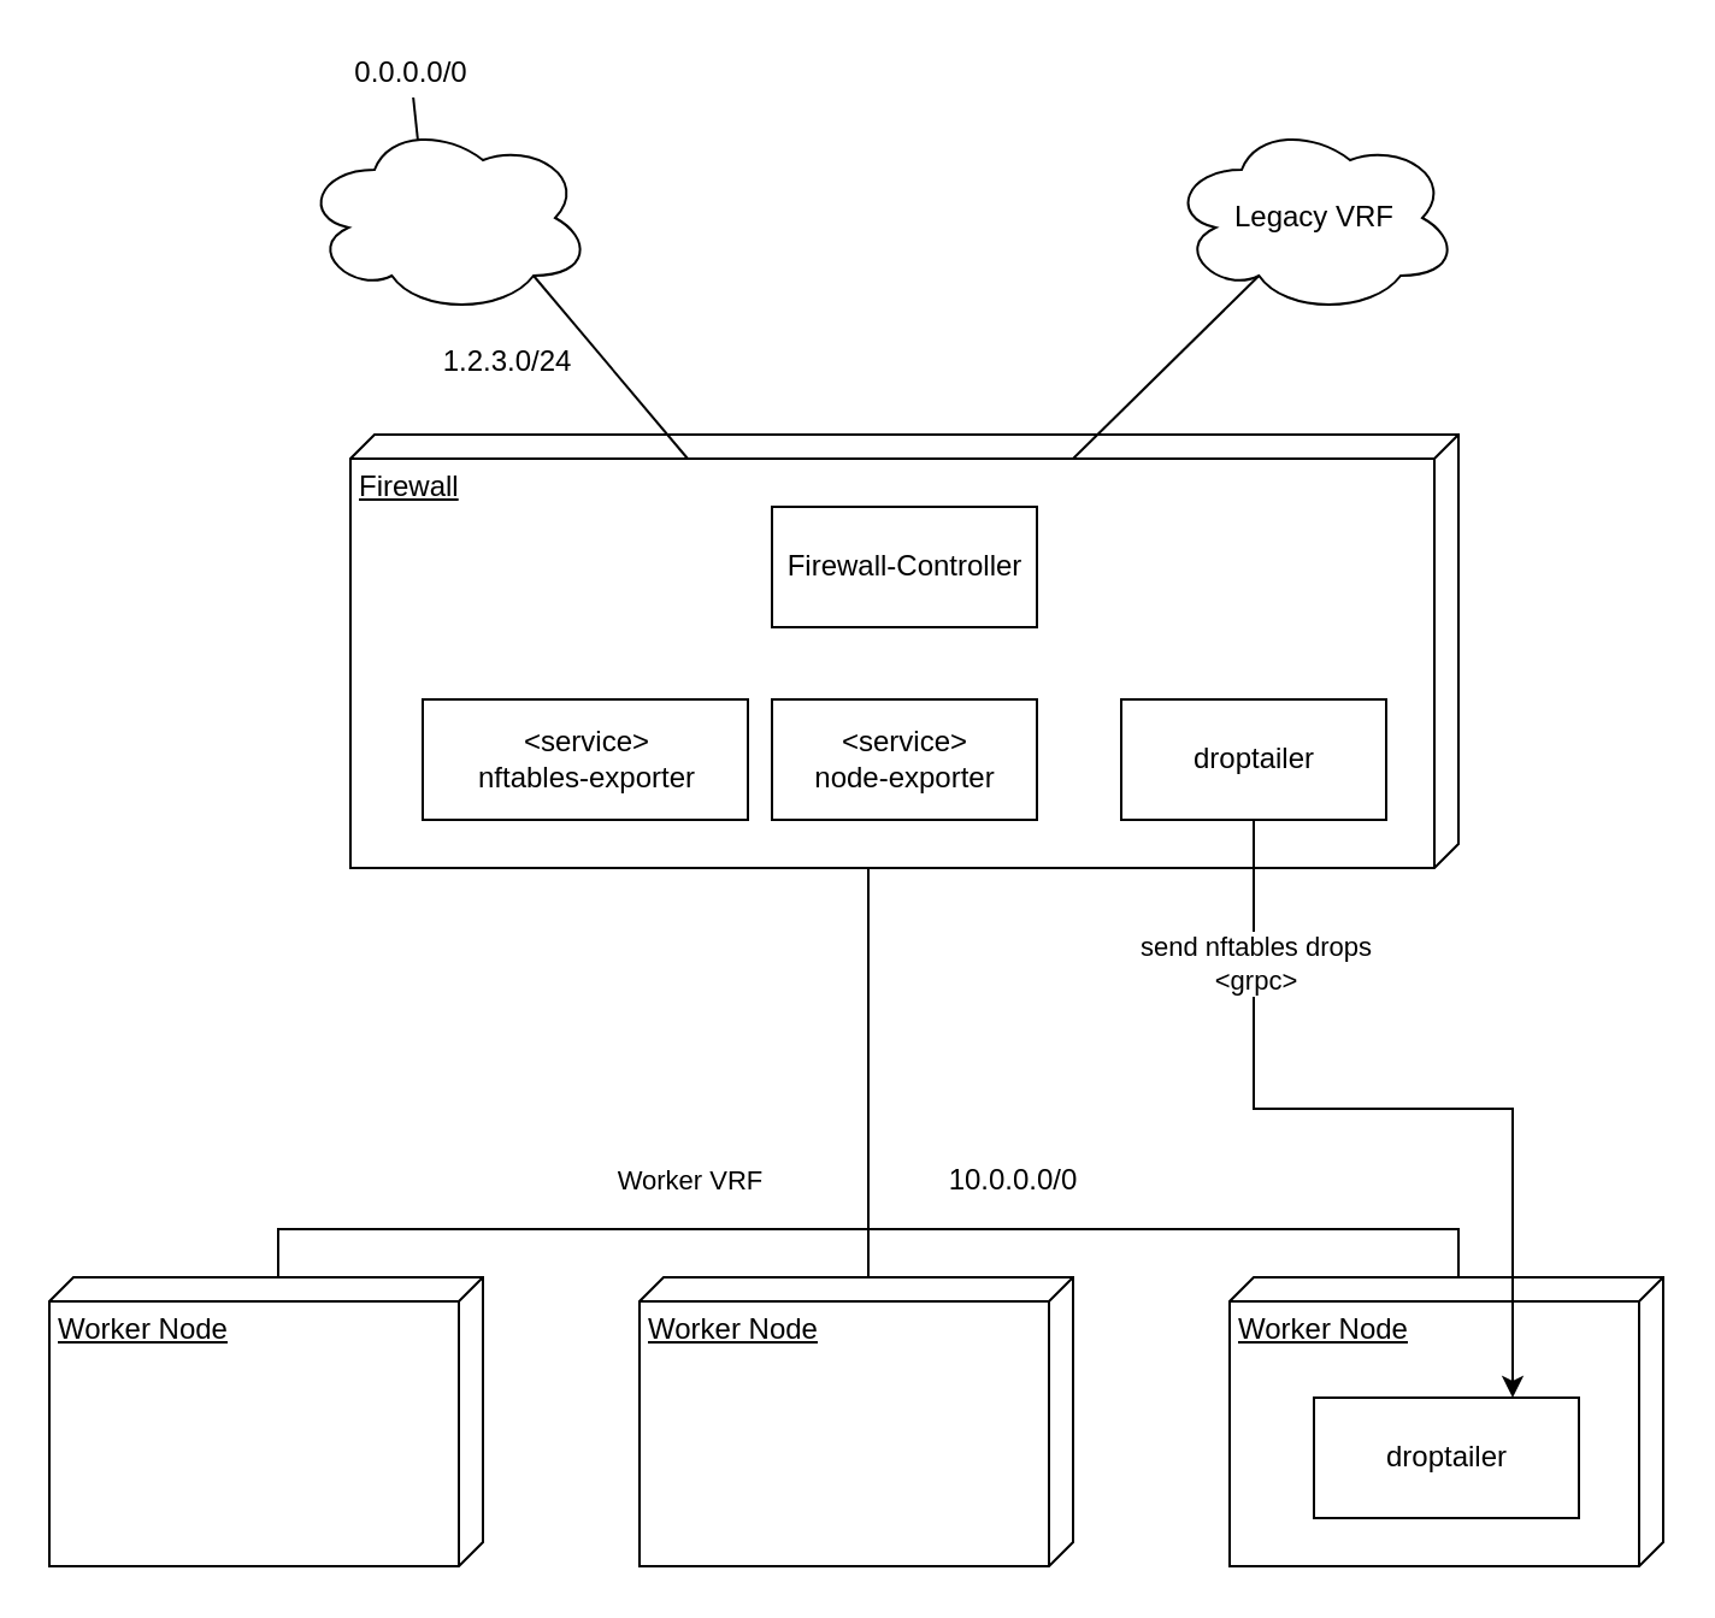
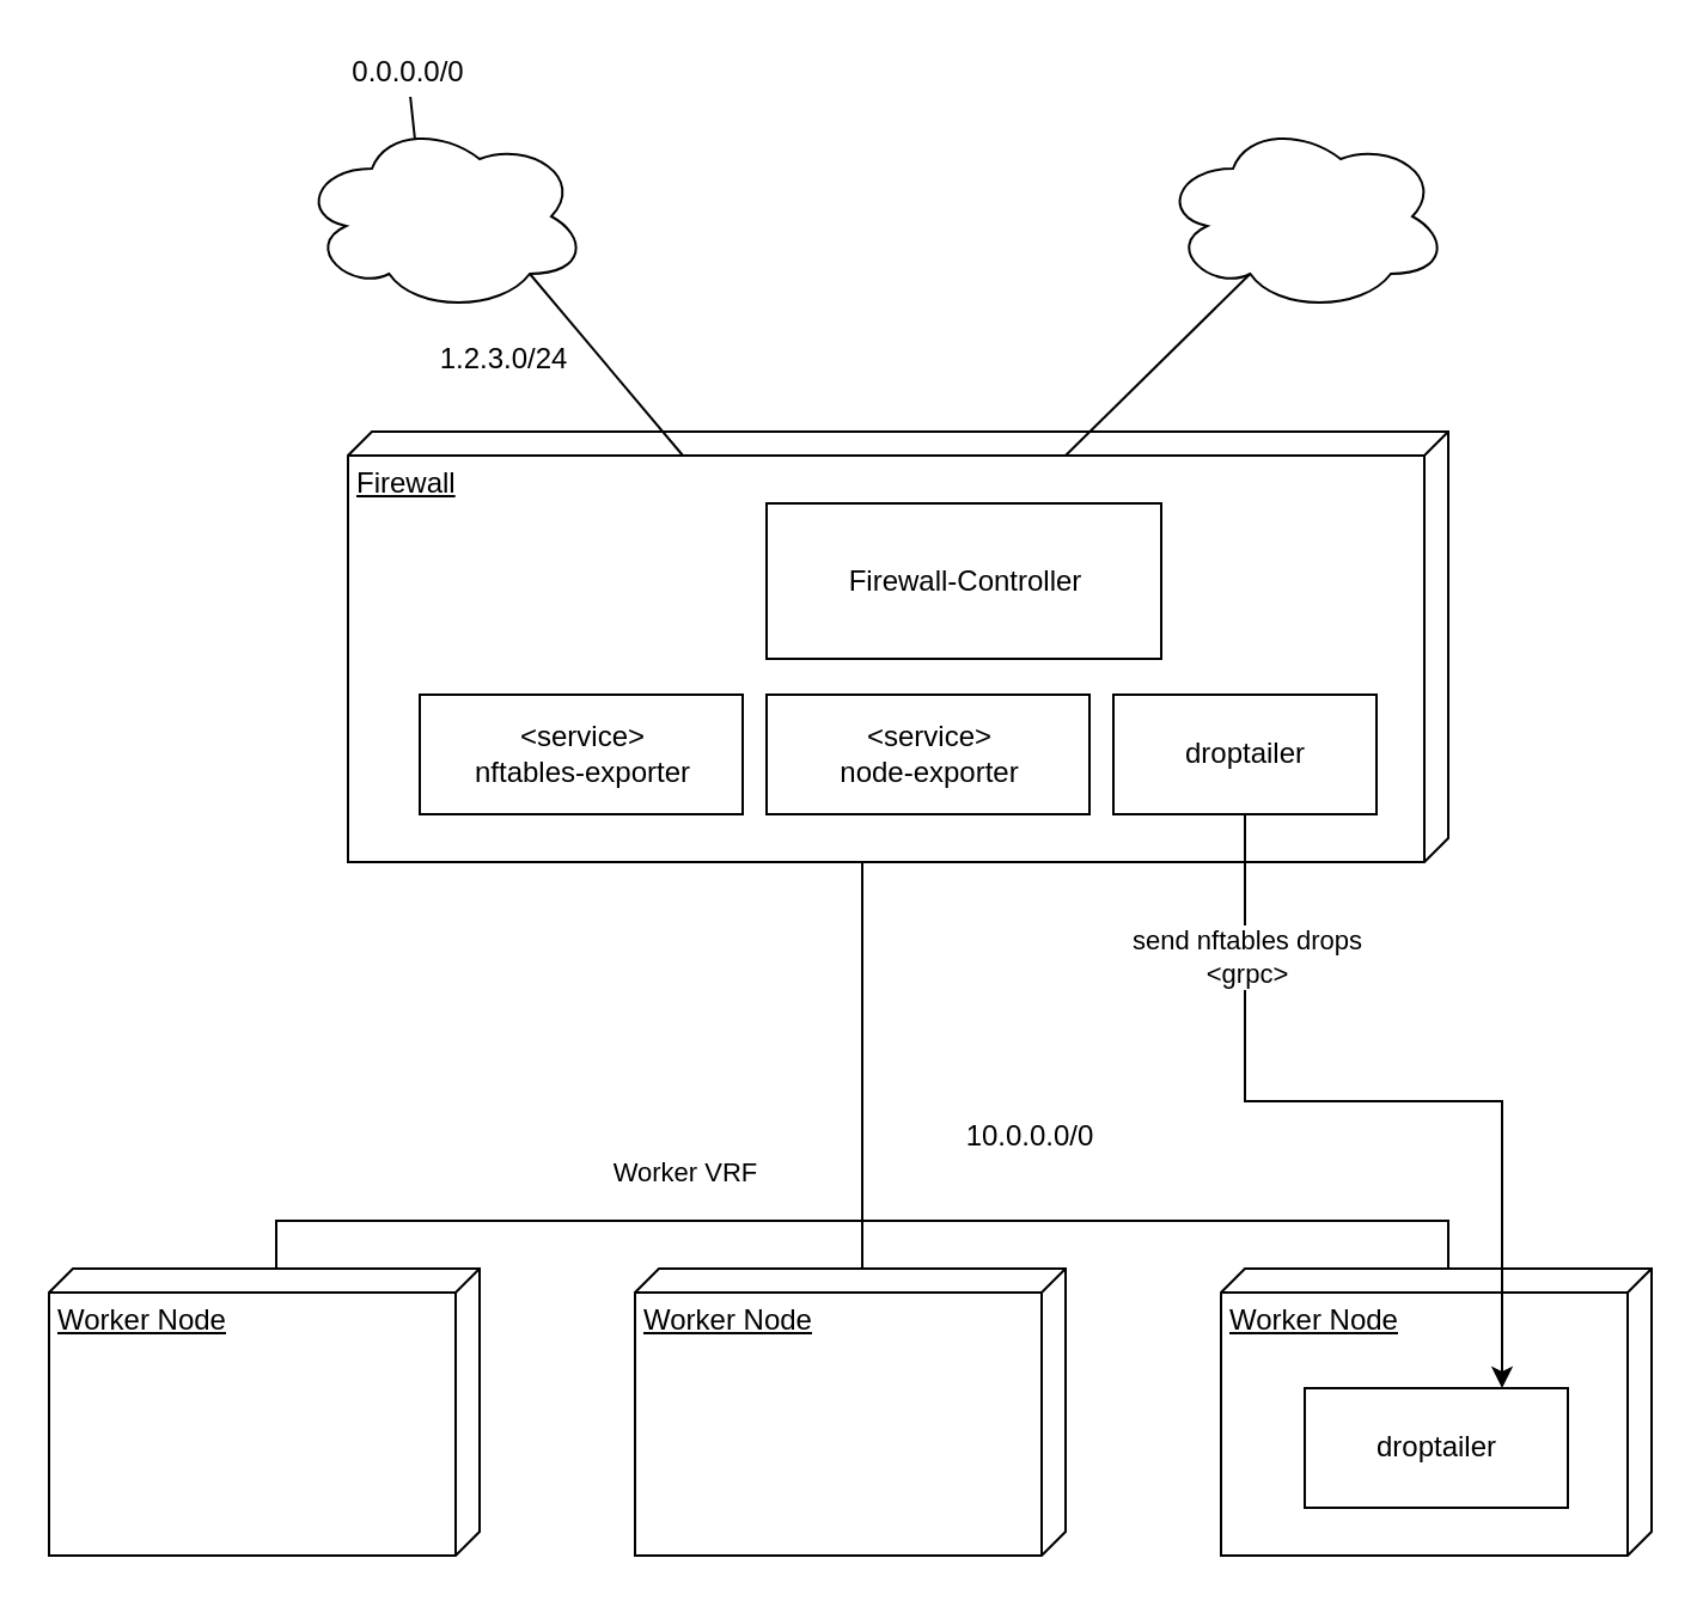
  <mxCell id="0" />
  <mxCell id="1" parent="0" />
  <mxCell id="2" value="Worker Node" style="verticalAlign=top;align=left;spacingTop=8;spacingLeft=2;spacingRight=12;shape=cube;size=10;direction=south;fontStyle=4;html=1;" vertex="1" parent="1"><mxGeometry x="20" y="530" width="180" height="120" as="geometry" /></mxCell>
  <mxCell id="3" value="Firewall" style="verticalAlign=top;align=left;spacingTop=8;spacingLeft=2;spacingRight=12;shape=cube;size=10;direction=south;fontStyle=4;html=1;" vertex="1" parent="1"><mxGeometry x="145" y="180" width="460" height="180" as="geometry" /></mxCell>
  <mxCell id="4" style="edgeStyle=orthogonalEdgeStyle;rounded=0;orthogonalLoop=1;jettySize=auto;html=1;exitX=0;exitY=0;exitDx=180;exitDy=185;endArrow=none;endFill=0;exitPerimeter=0;entryX=0;entryY=0;entryDx=0;entryDy=85;entryPerimeter=0;" parent="1" source="3" target="2" edge="1"><mxGeometry relative="1" as="geometry"><mxPoint x="190" y="540" as="targetPoint" /><Array as="points"><mxPoint x="360" y="360" /><mxPoint x="360" y="510" /><mxPoint x="115" y="510" /></Array></mxGeometry></mxCell>
  <mxCell id="5" value="Worker VRF" style="edgeLabel;html=1;align=center;verticalAlign=middle;resizable=0;points=[];" parent="4" vertex="1" connectable="0"><mxGeometry x="0.319" relative="1" as="geometry"><mxPoint x="28.1" y="-20.03" as="offset" /></mxGeometry></mxCell>
  <mxCell id="6" style="edgeStyle=none;rounded=0;orthogonalLoop=1;jettySize=auto;html=1;entryX=0.31;entryY=0.8;entryDx=0;entryDy=0;entryPerimeter=0;endArrow=none;endFill=0;" parent="1" target="12" edge="1"><mxGeometry relative="1" as="geometry"><mxPoint x="445" y="190" as="sourcePoint" /></mxGeometry></mxCell>
- <mxCell id="7" value="Firewall-Controller" style="html=1;" parent="1" vertex="1"><mxGeometry x="320" y="210" width="110" height="50" as="geometry" /></mxCell>
+ <mxCell id="7" value="Firewall-Controller" style="html=1;" parent="1" vertex="1"><mxGeometry x="320" y="210" width="165" height="65" as="geometry" /></mxCell>
  <mxCell id="8" style="edgeStyle=orthogonalEdgeStyle;rounded=0;orthogonalLoop=1;jettySize=auto;html=1;exitX=0;exitY=0;exitDx=0;exitDy=85;endArrow=none;endFill=0;exitPerimeter=0;" parent="1" source="21" edge="1"><mxGeometry relative="1" as="geometry"><mxPoint x="360" y="555" as="sourcePoint" /><mxPoint x="360" y="360" as="targetPoint" /></mxGeometry></mxCell>
  <mxCell id="9" style="edgeStyle=orthogonalEdgeStyle;rounded=0;orthogonalLoop=1;jettySize=auto;html=1;exitX=0;exitY=0;exitDx=0;exitDy=85;endArrow=none;endFill=0;exitPerimeter=0;" parent="1" source="22" edge="1"><mxGeometry relative="1" as="geometry"><mxPoint x="360" y="360" as="targetPoint" /><mxPoint x="530" y="555" as="sourcePoint" /><Array as="points"><mxPoint x="605" y="510" /><mxPoint x="360" y="510" /></Array></mxGeometry></mxCell>
  <mxCell id="10" style="edgeStyle=none;rounded=0;orthogonalLoop=1;jettySize=auto;html=1;exitX=0.8;exitY=0.8;exitDx=0;exitDy=0;exitPerimeter=0;endArrow=none;endFill=0;" parent="1" source="11" edge="1"><mxGeometry relative="1" as="geometry"><mxPoint x="285" y="190" as="targetPoint" /></mxGeometry></mxCell>
  <mxCell id="11" value="" style="ellipse;shape=cloud;whiteSpace=wrap;html=1;" parent="1" vertex="1"><mxGeometry x="125" y="50" width="120" height="80" as="geometry" /></mxCell>
  <mxCell id="12" value="" style="ellipse;shape=cloud;whiteSpace=wrap;html=1;" parent="1" vertex="1"><mxGeometry x="485" y="50" width="120" height="80" as="geometry" /></mxCell>
- <mxCell id="13" value="Legacy VRF" style="text;html=1;align=center;verticalAlign=middle;resizable=0;points=[];autosize=1;" parent="1" vertex="1"><mxGeometry x="505" y="80" width="80" height="20" as="geometry" /></mxCell>
  <mxCell id="14" value="1.2.3.0/24" style="text;html=1;align=center;verticalAlign=middle;resizable=0;points=[];autosize=1;" parent="1" vertex="1"><mxGeometry x="175" y="140" width="70" height="20" as="geometry" /></mxCell>
- <mxCell id="15" value="10.0.0.0/0" style="text;html=1;align=center;verticalAlign=middle;resizable=0;points=[];autosize=1;" parent="1" vertex="1"><mxGeometry x="385" y="480" width="70" height="20" as="geometry" /></mxCell>
+ <mxCell id="15" value="10.0.0.0/0" style="text;html=1;align=center;verticalAlign=middle;resizable=0;points=[];autosize=1;" parent="1" vertex="1"><mxGeometry x="395" y="465" width="70" height="20" as="geometry" /></mxCell>
  <mxCell id="16" style="edgeStyle=none;rounded=0;orthogonalLoop=1;jettySize=auto;html=1;entryX=0.4;entryY=0.1;entryDx=0;entryDy=0;entryPerimeter=0;endArrow=none;endFill=0;" parent="1" source="17" target="11" edge="1"><mxGeometry relative="1" as="geometry" /></mxCell>
  <mxCell id="17" value="0.0.0.0/0" style="text;html=1;align=center;verticalAlign=middle;resizable=0;points=[];autosize=1;" parent="1" vertex="1"><mxGeometry x="140" y="20" width="60" height="20" as="geometry" /></mxCell>
  <mxCell id="18" value="&amp;lt;service&amp;gt;&lt;br&gt;nftables-exporter" style="html=1;" vertex="1" parent="1"><mxGeometry x="175" y="290" width="135" height="50" as="geometry" /></mxCell>
- <mxCell id="19" value="&amp;lt;service&amp;gt;&lt;br&gt;node-exporter" style="html=1;" vertex="1" parent="1"><mxGeometry x="320" y="290" width="110" height="50" as="geometry" /></mxCell>
+ <mxCell id="19" value="&amp;lt;service&amp;gt;&lt;br&gt;node-exporter" style="html=1;" vertex="1" parent="1"><mxGeometry x="320" y="290" width="135" height="50" as="geometry" /></mxCell>
  <mxCell id="20" value="droptailer" style="html=1;" vertex="1" parent="1"><mxGeometry x="465" y="290" width="110" height="50" as="geometry" /></mxCell>
  <mxCell id="21" value="Worker Node" style="verticalAlign=top;align=left;spacingTop=8;spacingLeft=2;spacingRight=12;shape=cube;size=10;direction=south;fontStyle=4;html=1;" vertex="1" parent="1"><mxGeometry x="265" y="530" width="180" height="120" as="geometry" /></mxCell>
  <mxCell id="22" value="Worker Node" style="verticalAlign=top;align=left;spacingTop=8;spacingLeft=2;spacingRight=12;shape=cube;size=10;direction=south;fontStyle=4;html=1;" vertex="1" parent="1"><mxGeometry x="510" y="530" width="180" height="120" as="geometry" /></mxCell>
  <mxCell id="23" value="droptailer" style="html=1;" vertex="1" parent="1"><mxGeometry x="545" y="580" width="110" height="50" as="geometry" /></mxCell>
  <mxCell id="24" style="edgeStyle=orthogonalEdgeStyle;rounded=0;orthogonalLoop=1;jettySize=auto;html=1;entryX=0.75;entryY=0;entryDx=0;entryDy=0;" edge="1" parent="1" source="20" target="23"><mxGeometry relative="1" as="geometry" /></mxCell>
  <mxCell id="25" value="send nftables drops&lt;br&gt;&amp;lt;grpc&amp;gt;" style="edgeLabel;html=1;align=center;verticalAlign=middle;resizable=0;points=[];" vertex="1" connectable="0" parent="24"><mxGeometry x="-0.309" y="37" relative="1" as="geometry"><mxPoint x="0.07" y="-23.03" as="offset" /></mxGeometry></mxCell>
